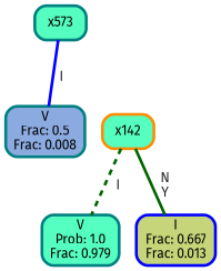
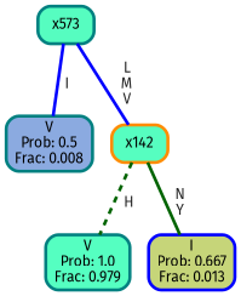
  graph {
    fontname="Fira Sans"
    ranksep="0 equally"
    splines=straight
    node [color=teal fontcolor=black fontname="Fira Sans" penwidth=3 shape=box style="filled, rounded"]
    edge [color=blue fontcolor=grey14 fontname="Fira Sans" fontweight=bold penwidth=3 style=bold]
-   n1 [fillcolor="#8baae0" label="V\nFrac: 0.5\nFrac: 0.008"]
+   n1 [fillcolor="#8baae0" label="V\nProb: 0.5\nFrac: 0.008"]
    n2 [fillcolor="#56fdc0" label=x573]
    n3 [color=darkorange fillcolor="#56fec0" label=x142]
    n4 [fillcolor="#55ffc1" label="V\nProb: 1.0\nFrac: 0.979"]
-   n5 [color=blue fillcolor="#c6d579" label="I\nFrac: 0.667\nFrac: 0.013"]
+   n5 [color=blue fillcolor="#c6d579" label="I\nProb: 0.667\nFrac: 0.013"]
    subgraph sub_1 {
      rank=same
    }
    n2 -- n1 [label=" I"]
-   n3 -- n4 [color=darkgreen label=" I" style=dashed]
+   n2 -- n3 [label=" L\n M\n V"]
+   n3 -- n4 [color=darkgreen label=" H" style=dashed]
    n3 -- n5 [color=darkgreen label=" N\n Y"]
  }
